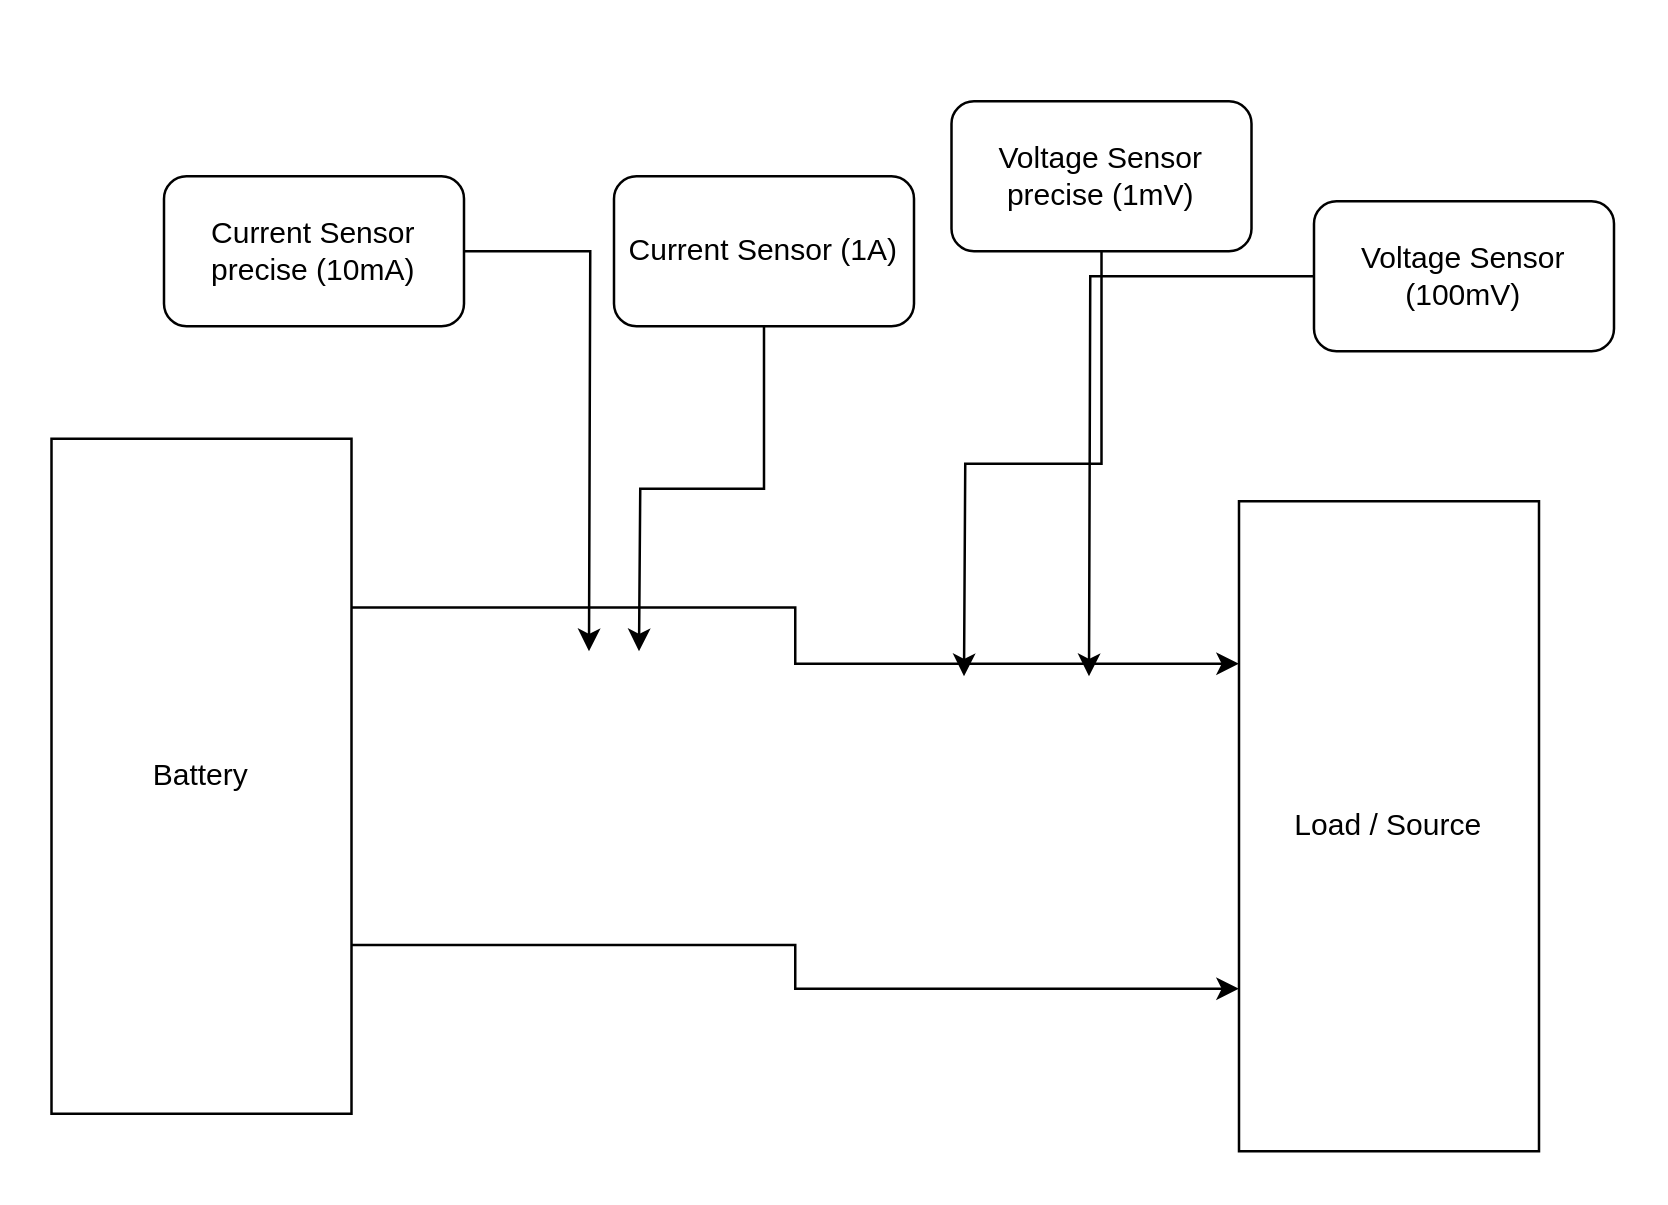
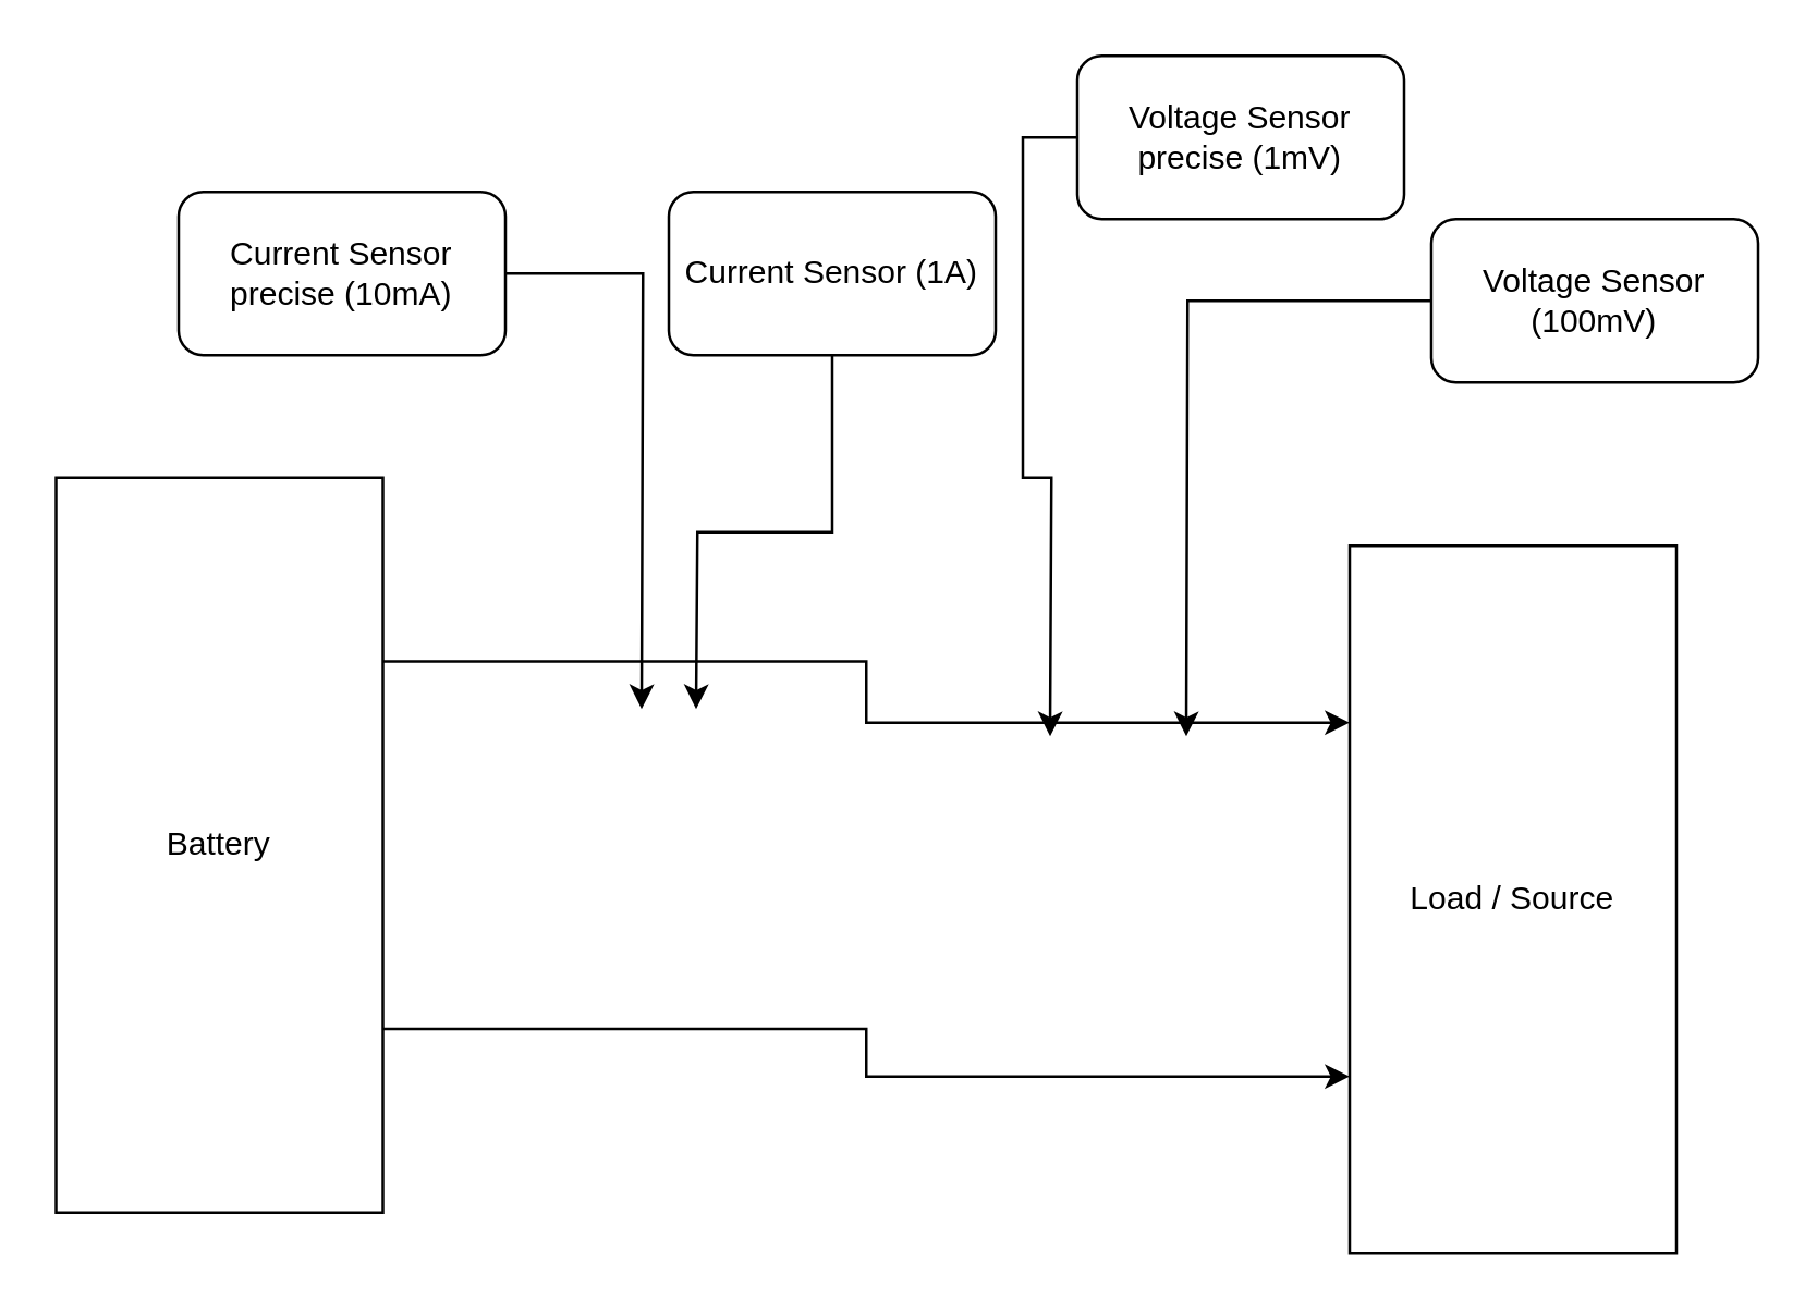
  <mxCell id="0" />
  <mxCell id="1" parent="0" />
  <mxCell id="2" style="edgeStyle=orthogonalEdgeStyle;rounded=0;orthogonalLoop=1;jettySize=auto;html=1;exitX=1;exitY=0.25;exitDx=0;exitDy=0;entryX=0;entryY=0.25;entryDx=0;entryDy=0;" edge="1" parent="1" source="4" target="7"><mxGeometry relative="1" as="geometry" /></mxCell>
  <mxCell id="3" style="edgeStyle=orthogonalEdgeStyle;rounded=0;orthogonalLoop=1;jettySize=auto;html=1;exitX=1;exitY=0.75;exitDx=0;exitDy=0;entryX=0;entryY=0.75;entryDx=0;entryDy=0;" edge="1" parent="1" source="4" target="7"><mxGeometry relative="1" as="geometry" /></mxCell>
  <mxCell id="4" value="Battery" style="rounded=0;whiteSpace=wrap;html=1;" vertex="1" parent="1"><mxGeometry x="20" y="175" width="120" height="270" as="geometry" /></mxCell>
  <mxCell id="5" style="edgeStyle=orthogonalEdgeStyle;rounded=0;orthogonalLoop=1;jettySize=auto;html=1;" edge="1" parent="1" source="6"><mxGeometry relative="1" as="geometry"><mxPoint x="235" y="260" as="targetPoint" /></mxGeometry></mxCell>
  <mxCell id="6" value="Current Sensor precise (10mA)" style="rounded=1;whiteSpace=wrap;html=1;" vertex="1" parent="1"><mxGeometry x="65" y="70" width="120" height="60" as="geometry" /></mxCell>
  <mxCell id="7" value="Load / Source" style="rounded=0;whiteSpace=wrap;html=1;" vertex="1" parent="1"><mxGeometry x="495" y="200" width="120" height="260" as="geometry" /></mxCell>
  <mxCell id="8" style="edgeStyle=orthogonalEdgeStyle;rounded=0;orthogonalLoop=1;jettySize=auto;html=1;" edge="1" parent="1" source="9"><mxGeometry relative="1" as="geometry"><mxPoint x="255" y="260" as="targetPoint" /></mxGeometry></mxCell>
  <mxCell id="9" value="Current Sensor (1A)" style="rounded=1;whiteSpace=wrap;html=1;" vertex="1" parent="1"><mxGeometry x="245" y="70" width="120" height="60" as="geometry" /></mxCell>
  <mxCell id="10" style="edgeStyle=orthogonalEdgeStyle;rounded=0;orthogonalLoop=1;jettySize=auto;html=1;" edge="1" parent="1" source="11"><mxGeometry relative="1" as="geometry"><mxPoint x="385" y="270" as="targetPoint" /></mxGeometry></mxCell>
- <mxCell id="11" value="Voltage Sensor precise (1mV)" style="rounded=1;whiteSpace=wrap;html=1;" vertex="1" parent="1"><mxGeometry x="380" y="40" width="120" height="60" as="geometry" /></mxCell>
+ <mxCell id="11" value="Voltage Sensor precise (1mV)" style="rounded=1;whiteSpace=wrap;html=1;" vertex="1" parent="1"><mxGeometry x="395" y="20" width="120" height="60" as="geometry" /></mxCell>
  <mxCell id="12" style="edgeStyle=orthogonalEdgeStyle;rounded=0;orthogonalLoop=1;jettySize=auto;html=1;" edge="1" parent="1" source="13"><mxGeometry relative="1" as="geometry"><mxPoint x="435" y="270" as="targetPoint" /></mxGeometry></mxCell>
  <mxCell id="13" value="Voltage Sensor (100&lt;span style=&quot;background-color: initial;&quot;&gt;mV)&lt;/span&gt;" style="rounded=1;whiteSpace=wrap;html=1;" vertex="1" parent="1"><mxGeometry x="525" y="80" width="120" height="60" as="geometry" /></mxCell>
